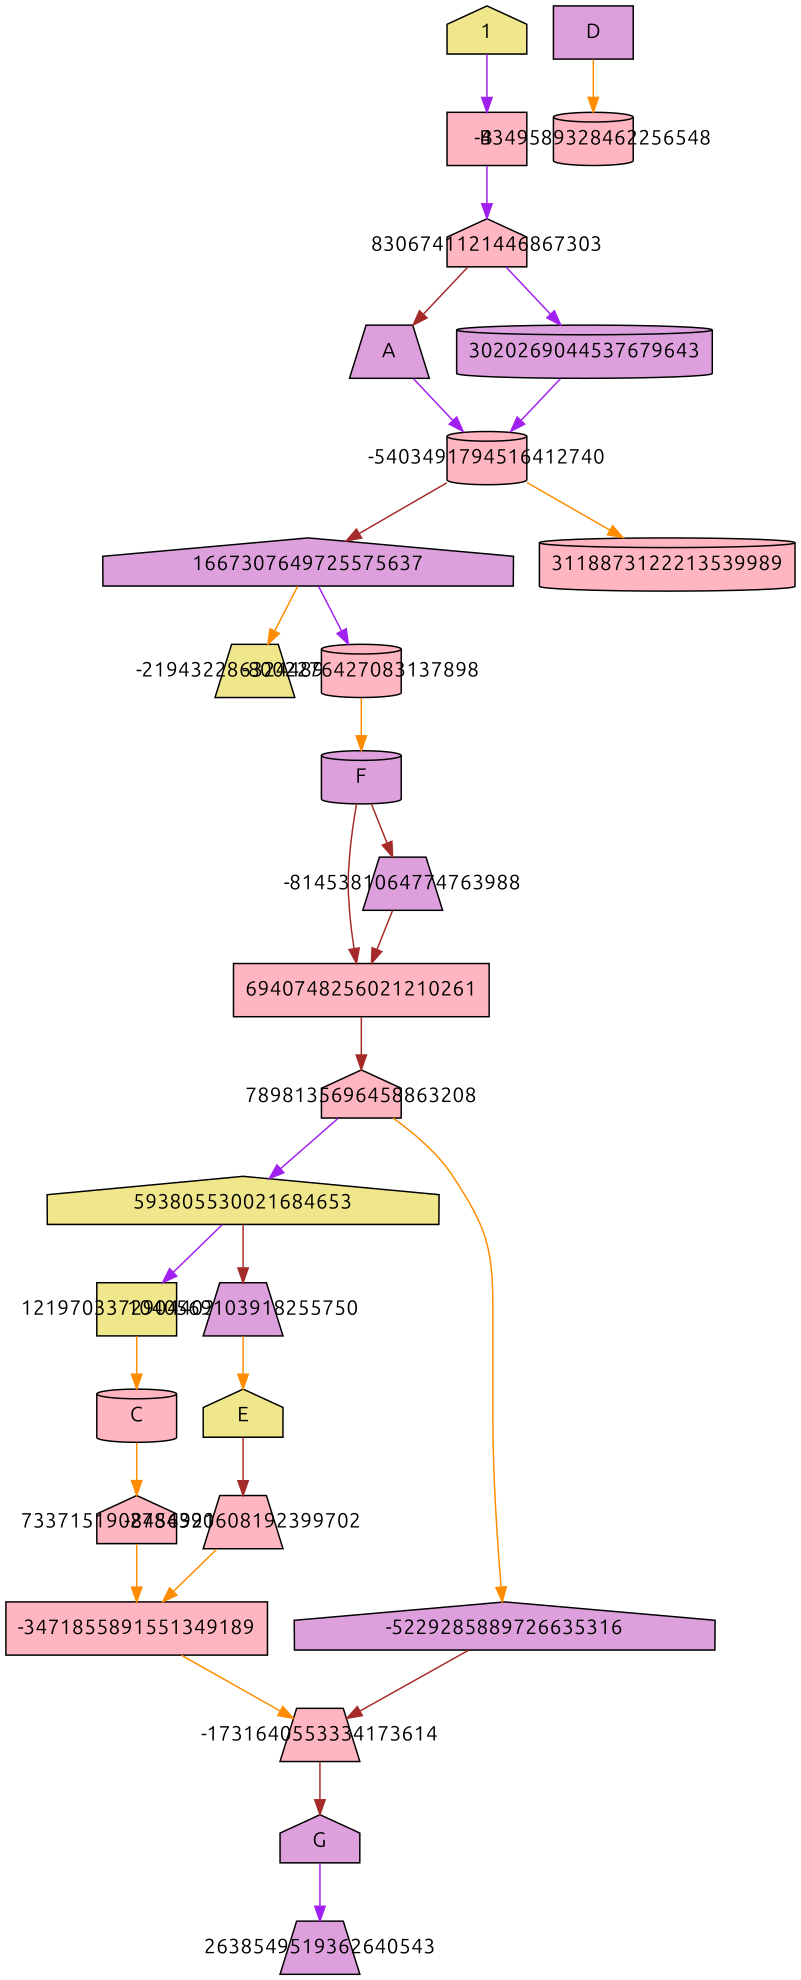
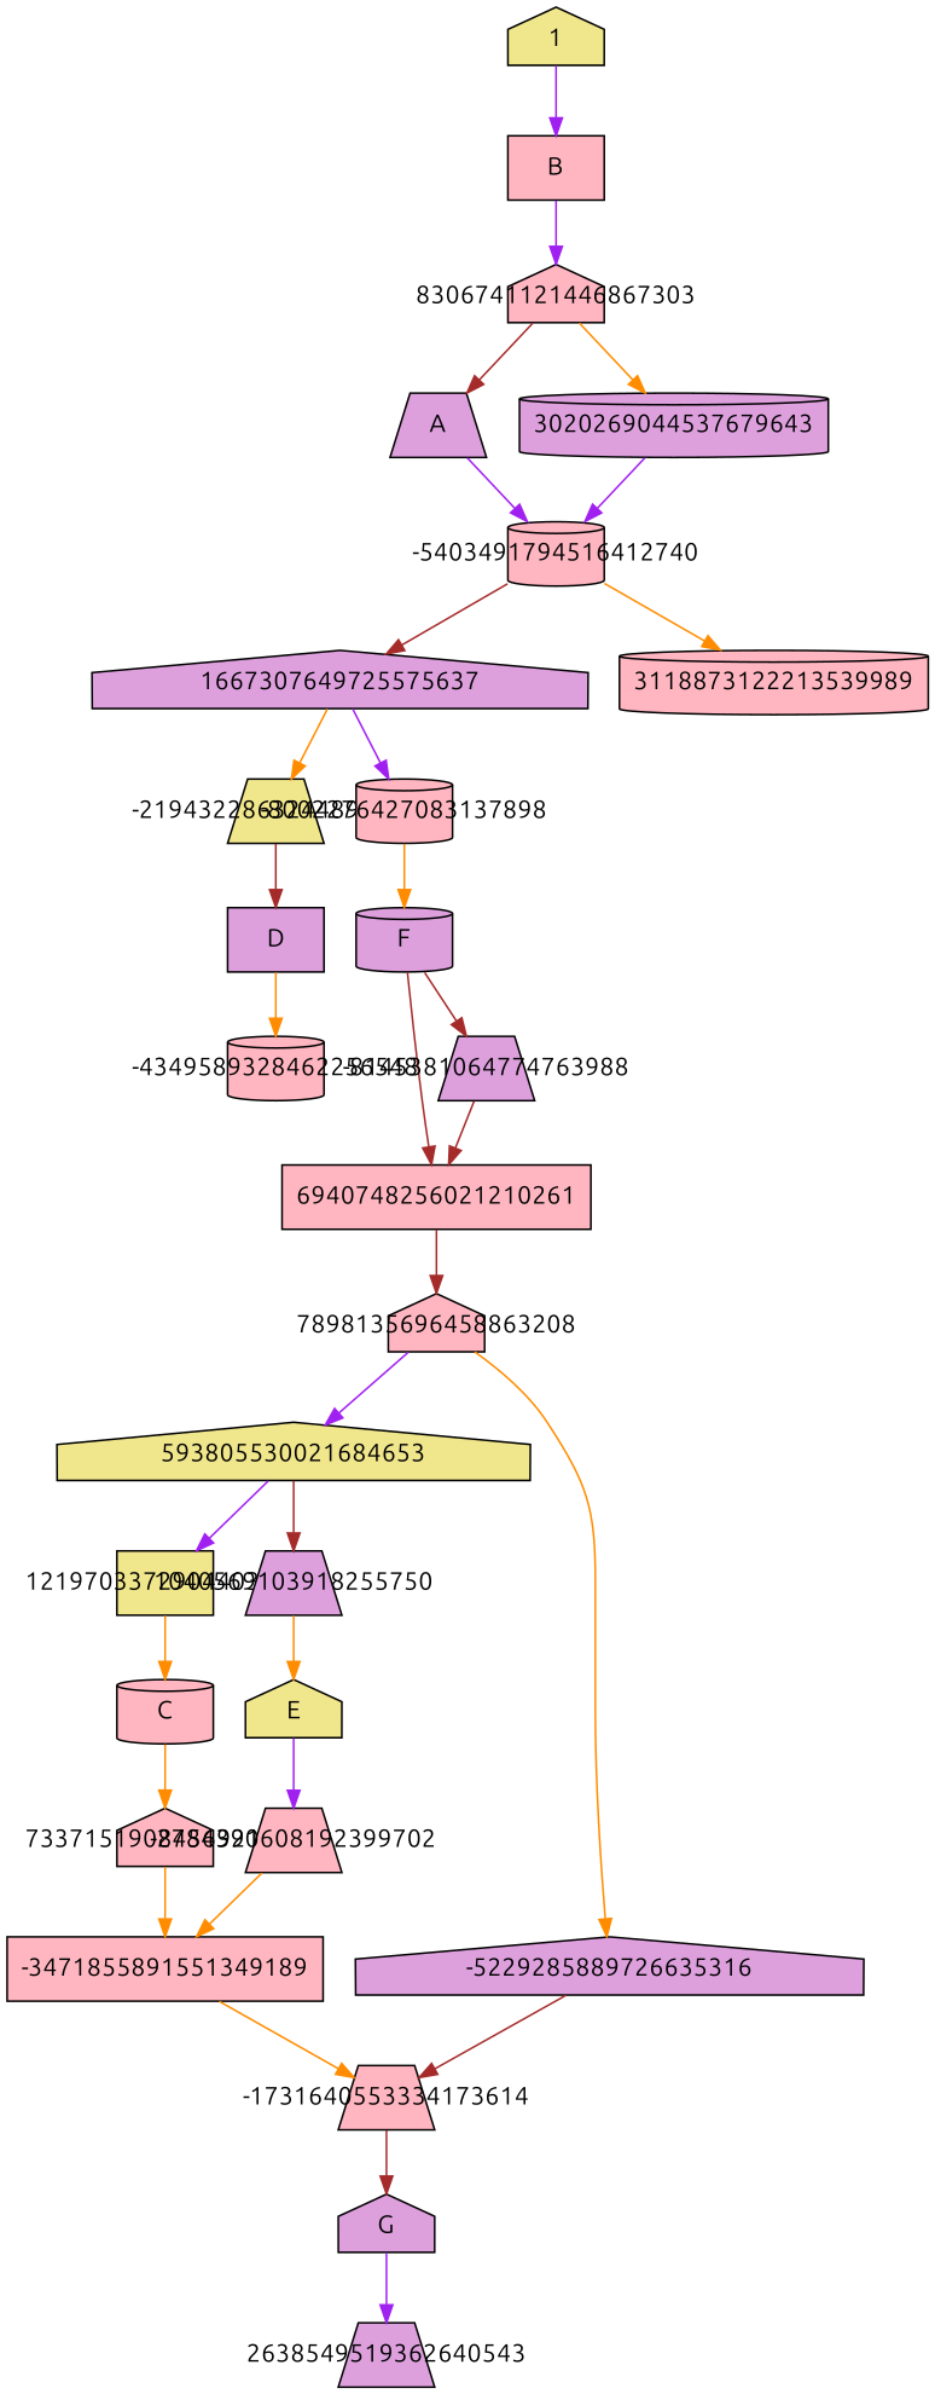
  digraph {
    fontname=Ubuntu
    fontsize=11
    node [fillcolor=lightpink fontname=Ubuntu shape=house style=filled]
    edge [color=darkorange fontname=Ubuntu]
    n1 [label=B shape=box]
    8306741121446867303 [fixedsize=true width=0.75]
    n3 [fillcolor=plum label=A shape=trapezium]
    3020269044537679643 [fillcolor=plum shape=cylinder]
    -5403491794516412740 [fixedsize=true shape=cylinder width=0.75]
    1667307649725575637 [fillcolor=plum]
    3118873122213539989 [shape=cylinder]
    n8 [fillcolor=plum label=G]
    2638549519362640543 [fillcolor=plum fixedsize=true shape=trapezium width=0.75]
    -2194322863244898837 [fillcolor=khaki fixedsize=true shape=trapezium width=0.75]
    -8002276427083137898 [fixedsize=true shape=cylinder width=0.75]
    n12 [fillcolor=plum label=D shape=box]
    n13 [fillcolor=plum label=F shape=cylinder]
    593805530021684653 [fillcolor=khaki]
    1219703372904403206 [fillcolor=khaki fixedsize=true shape=box width=0.75]
    n16 [fillcolor=plum fixedsize=true label=1040569103918255750 shape=trapezium width=0.75]
    n17 [label=C shape=cylinder]
    n18 [fillcolor=khaki label=E]
    -4349589328462256548 [fixedsize=true shape=cylinder width=0.75]
    6940748256021210261 [shape=box]
    7898135696458863208 [fixedsize=true width=0.75]
    -5229285889726635316 [fillcolor=plum]
    -8145381064774763988 [fillcolor=plum fixedsize=true shape=trapezium width=0.75]
    -3471855891551349189 [shape=box]
    -1731640553334173614 [fixedsize=true shape=trapezium width=0.75]
    -2784390608192399702 [fixedsize=true shape=trapezium width=0.75]
    7337151908456921131 [fixedsize=true width=0.75]
    n28 [fillcolor=khaki fixedsize=true label=1 width=0.75]
    n1 -> 8306741121446867303 [color=purple]
    8306741121446867303 -> n3 [color=brown]
-   8306741121446867303 -> 3020269044537679643 [color=purple]
+   8306741121446867303 -> 3020269044537679643
    n3 -> -5403491794516412740 [color=purple]
    3020269044537679643 -> -5403491794516412740 [color=purple]
    -5403491794516412740 -> 1667307649725575637 [color=brown]
    -5403491794516412740 -> 3118873122213539989
    1667307649725575637 -> -2194322863244898837
    1667307649725575637 -> -8002276427083137898 [color=purple]
    n8 -> 2638549519362640543 [color=purple]
+   -2194322863244898837 -> n12 [color=brown]
    -8002276427083137898 -> n13
    n12 -> -4349589328462256548
    n13 -> 6940748256021210261 [color=brown]
    n13 -> -8145381064774763988 [color=brown]
    593805530021684653 -> 1219703372904403206 [color=purple]
    593805530021684653 -> n16 [color=brown]
    1219703372904403206 -> n17
    n16 -> n18
    n17 -> 7337151908456921131
-   n18 -> -2784390608192399702 [color=brown]
+   n18 -> -2784390608192399702 [color=purple]
    6940748256021210261 -> 7898135696458863208 [color=brown]
    7898135696458863208 -> 593805530021684653 [color=purple]
    7898135696458863208 -> -5229285889726635316
    -5229285889726635316 -> -1731640553334173614 [color=brown]
    -8145381064774763988 -> 6940748256021210261 [color=brown]
    -3471855891551349189 -> -1731640553334173614
    -1731640553334173614 -> n8 [color=brown]
    -2784390608192399702 -> -3471855891551349189
    7337151908456921131 -> -3471855891551349189
    n28 -> n1 [color=purple]
  }
